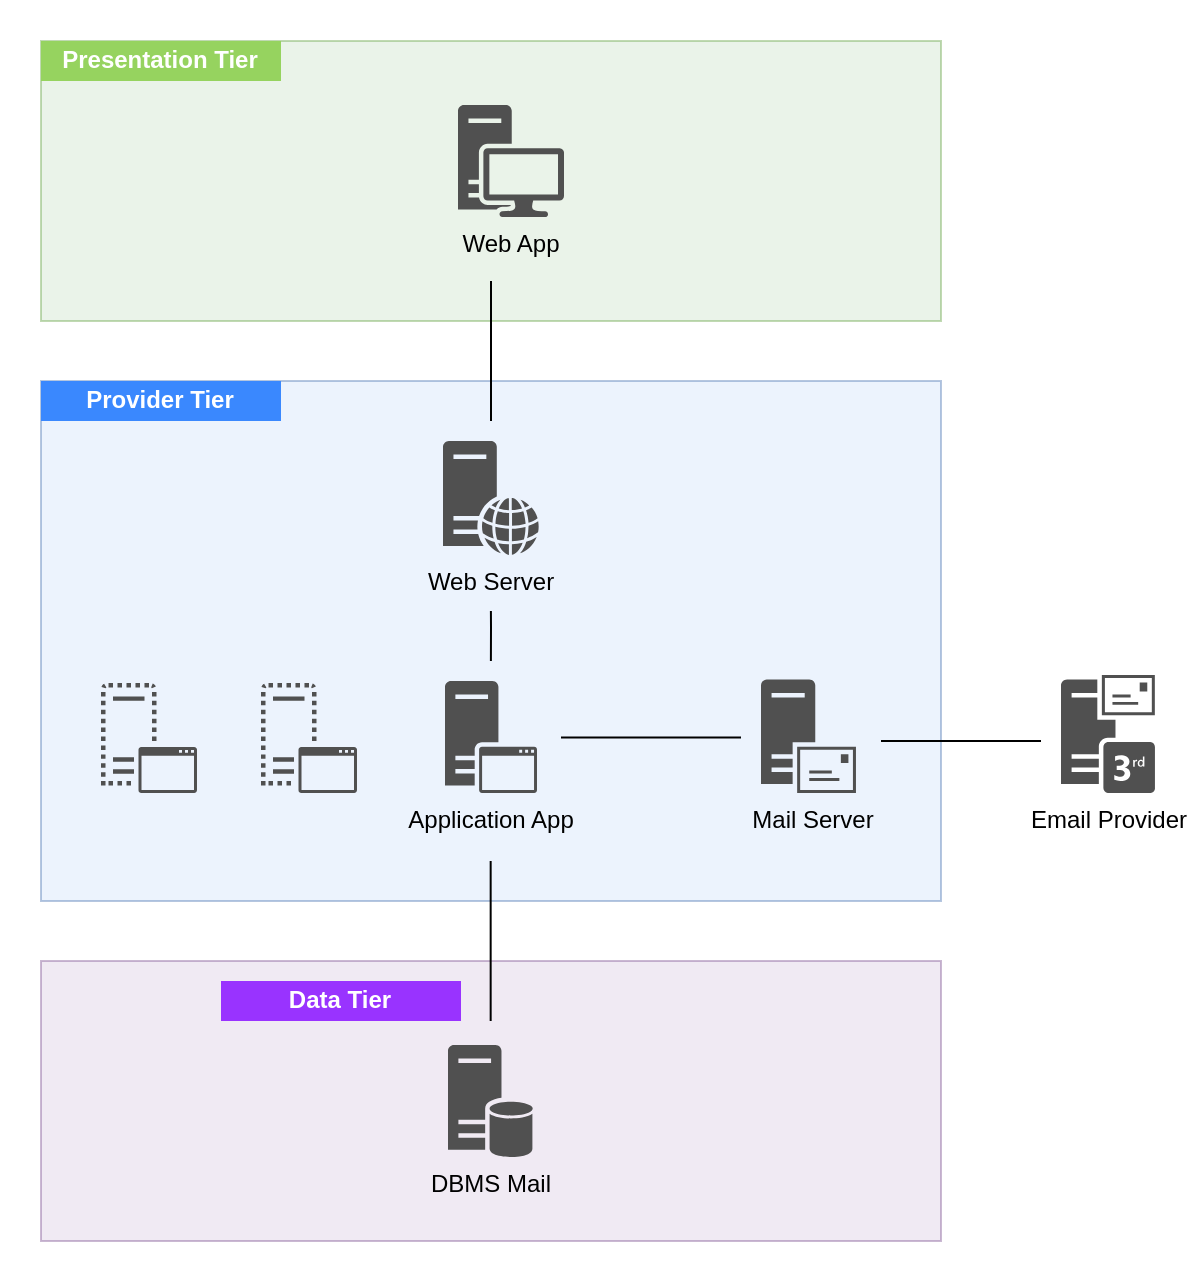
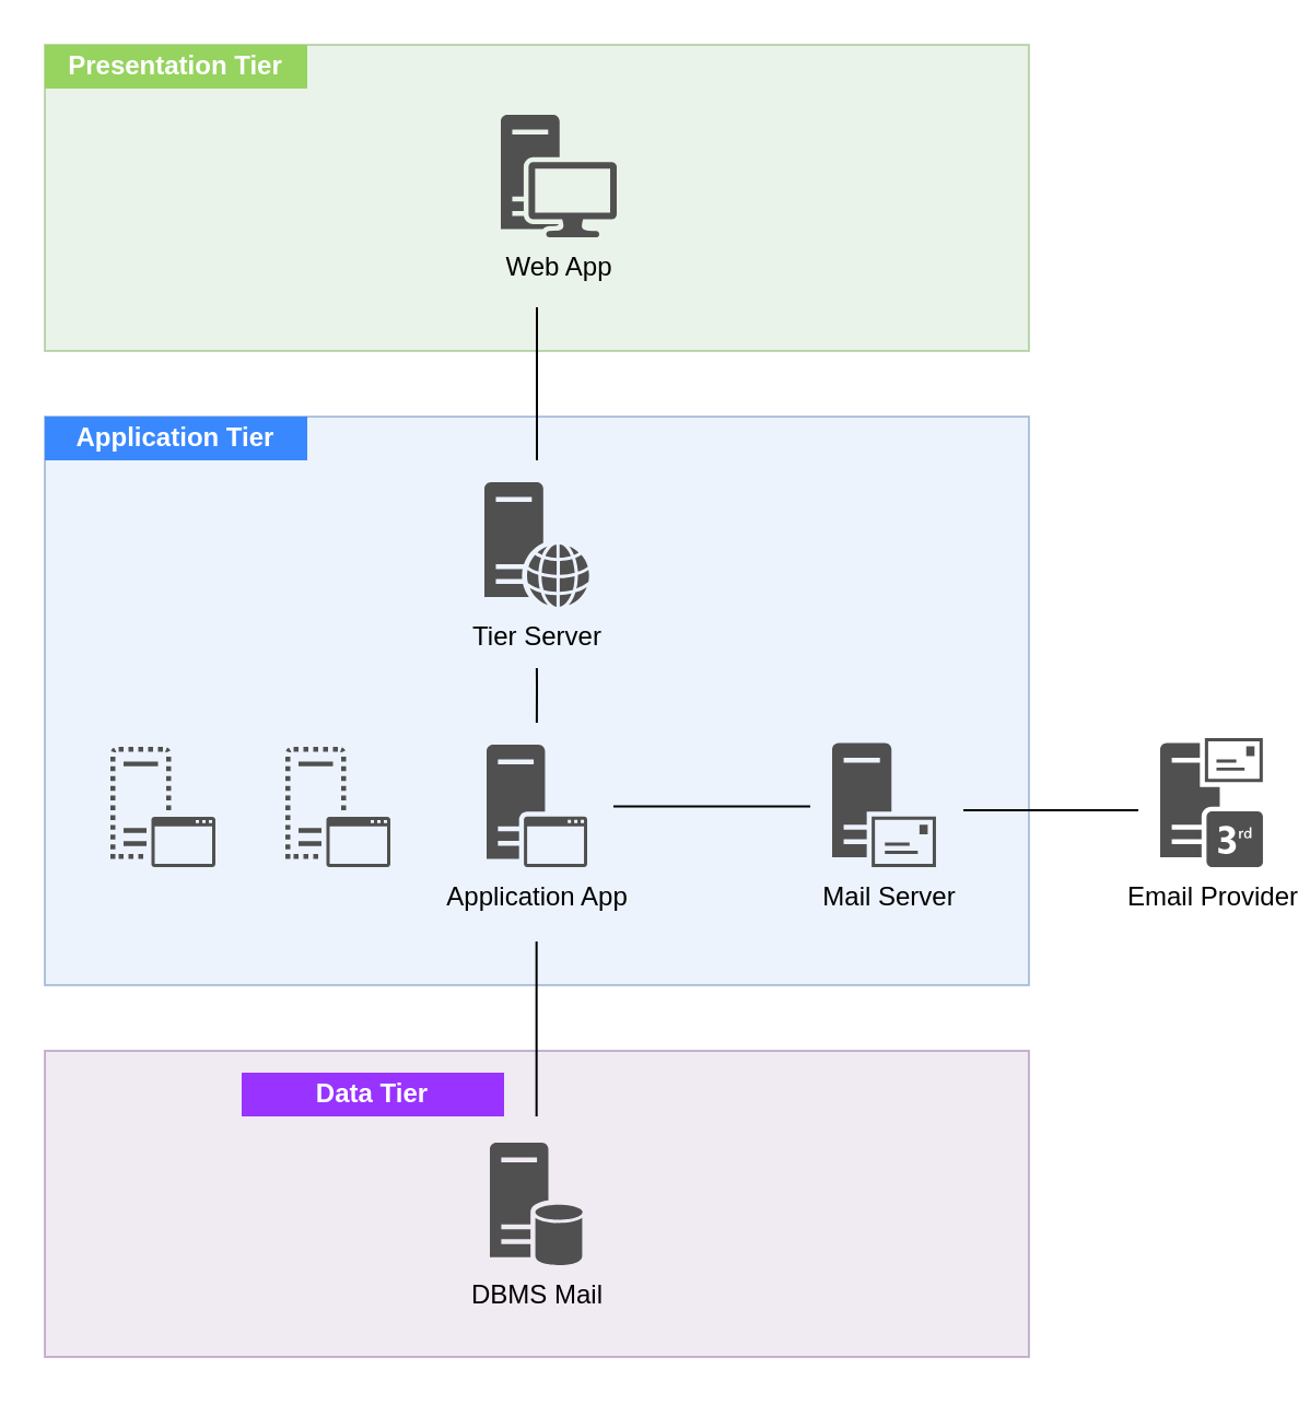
  <mxCell id="0" />
  <mxCell id="1" parent="0" />
  <mxCell id="2" value="" style="group" connectable="0" vertex="1" parent="1"><mxGeometry x="20" y="480" width="450" height="140" as="geometry" /></mxCell>
  <mxCell id="3" value="" style="rounded=0;whiteSpace=wrap;html=1;fillColor=#e1d5e7;strokeColor=#9673a6;opacity=50;" vertex="1" parent="2"><mxGeometry width="450" height="140" as="geometry" /></mxCell>
  <mxCell id="4" value="Data Tier" style="rounded=0;whiteSpace=wrap;html=1;fillColor=#9933FF;strokeColor=none;fontStyle=1;fontColor=#FFFFFF;" vertex="1" parent="2"><mxGeometry x="90" y="10" width="120" height="20" as="geometry" /></mxCell>
  <mxCell id="5" value="DBMS Mail" style="sketch=0;pointerEvents=1;shadow=0;dashed=0;html=1;strokeColor=none;fillColor=#505050;labelPosition=center;verticalLabelPosition=bottom;verticalAlign=top;outlineConnect=0;align=center;shape=mxgraph.office.servers.database_server;" vertex="1" parent="2"><mxGeometry x="203.5" y="42" width="43" height="56" as="geometry" /></mxCell>
  <mxCell id="6" value="" style="group" connectable="0" vertex="1" parent="1"><mxGeometry x="20" y="190" width="450" height="260" as="geometry" /></mxCell>
  <mxCell id="7" value="" style="rounded=0;whiteSpace=wrap;html=1;fillColor=#dae8fc;strokeColor=#6c8ebf;opacity=50;" vertex="1" parent="6"><mxGeometry width="450" height="260" as="geometry" /></mxCell>
- <mxCell id="8" value="Provider Tier" style="rounded=0;whiteSpace=wrap;html=1;fillColor=#3a88fe;strokeColor=none;fontColor=#FFFFFF;fontStyle=1" vertex="1" parent="6"><mxGeometry width="120" height="20" as="geometry" /></mxCell>
+ <mxCell id="8" value="Application Tier" style="rounded=0;whiteSpace=wrap;html=1;fillColor=#3a88fe;strokeColor=none;fontColor=#FFFFFF;fontStyle=1" vertex="1" parent="6"><mxGeometry width="120" height="20" as="geometry" /></mxCell>
  <mxCell id="9" value="" style="group" connectable="0" vertex="1" parent="1"><mxGeometry x="20" y="20" width="450" height="140" as="geometry" /></mxCell>
  <mxCell id="10" value="" style="rounded=0;whiteSpace=wrap;html=1;fillColor=#d5e8d4;strokeColor=#82b366;opacity=50;" vertex="1" parent="9"><mxGeometry width="450" height="140" as="geometry" /></mxCell>
  <mxCell id="11" value="Presentation Tier" style="rounded=0;whiteSpace=wrap;html=1;fillColor=#96d35f;strokeColor=none;fontColor=#FFFFFF;fontStyle=1" vertex="1" parent="9"><mxGeometry width="120" height="20" as="geometry" /></mxCell>
- <mxCell id="12" value="Web Server" style="sketch=0;pointerEvents=1;shadow=0;dashed=0;html=1;strokeColor=none;fillColor=#505050;labelPosition=center;verticalLabelPosition=bottom;verticalAlign=top;outlineConnect=0;align=center;shape=mxgraph.office.servers.web_server;" vertex="1" parent="1"><mxGeometry x="221" y="220" width="48" height="57" as="geometry" /></mxCell>
+ <mxCell id="12" value="Tier Server" style="sketch=0;pointerEvents=1;shadow=0;dashed=0;html=1;strokeColor=none;fillColor=#505050;labelPosition=center;verticalLabelPosition=bottom;verticalAlign=top;outlineConnect=0;align=center;shape=mxgraph.office.servers.web_server;" vertex="1" parent="1"><mxGeometry x="221" y="220" width="48" height="57" as="geometry" /></mxCell>
  <mxCell id="13" style="edgeStyle=orthogonalEdgeStyle;rounded=0;orthogonalLoop=1;jettySize=auto;html=1;endArrow=none;endFill=0;" edge="1" parent="1"><mxGeometry relative="1" as="geometry"><mxPoint x="280" y="368.3" as="sourcePoint" /><mxPoint x="370" y="368.3" as="targetPoint" /><Array as="points"><mxPoint x="281" y="369.01" /></Array></mxGeometry></mxCell>
  <mxCell id="14" value="Application App" style="sketch=0;pointerEvents=1;shadow=0;dashed=0;html=1;strokeColor=none;fillColor=#505050;labelPosition=center;verticalLabelPosition=bottom;verticalAlign=top;outlineConnect=0;align=center;shape=mxgraph.office.servers.application_server;" vertex="1" parent="1"><mxGeometry x="222" y="340" width="46" height="56" as="geometry" /></mxCell>
  <mxCell id="15" style="edgeStyle=orthogonalEdgeStyle;rounded=0;orthogonalLoop=1;jettySize=auto;html=1;endArrow=none;endFill=0;" edge="1" parent="1"><mxGeometry relative="1" as="geometry"><mxPoint x="245" y="140" as="sourcePoint" /><mxPoint x="245" y="210" as="targetPoint" /><Array as="points"><mxPoint x="245" y="166" /><mxPoint x="245" y="166" /></Array></mxGeometry></mxCell>
  <mxCell id="16" value="Web App" style="sketch=0;pointerEvents=1;shadow=0;dashed=0;html=1;strokeColor=none;fillColor=#505050;labelPosition=center;verticalLabelPosition=bottom;verticalAlign=top;outlineConnect=0;align=center;shape=mxgraph.office.devices.workstation;" vertex="1" parent="1"><mxGeometry x="228.5" y="52" width="53" height="56" as="geometry" /></mxCell>
  <mxCell id="17" value="Email Provider" style="sketch=0;pointerEvents=1;shadow=0;dashed=0;html=1;strokeColor=none;fillColor=#505050;labelPosition=center;verticalLabelPosition=bottom;verticalAlign=top;outlineConnect=0;align=center;shape=mxgraph.office.servers.3rd_party_mail_server;" vertex="1" parent="1"><mxGeometry x="530" y="337" width="47" height="59" as="geometry" /></mxCell>
  <mxCell id="18" value="" style="sketch=0;pointerEvents=1;shadow=0;dashed=0;html=1;strokeColor=none;fillColor=#505050;labelPosition=center;verticalLabelPosition=bottom;verticalAlign=top;outlineConnect=0;align=center;shape=mxgraph.office.servers.virtual_application_server;" vertex="1" parent="1"><mxGeometry x="130" y="341" width="48" height="55" as="geometry" /></mxCell>
  <mxCell id="19" value="" style="sketch=0;pointerEvents=1;shadow=0;dashed=0;html=1;strokeColor=none;fillColor=#505050;labelPosition=center;verticalLabelPosition=bottom;verticalAlign=top;outlineConnect=0;align=center;shape=mxgraph.office.servers.virtual_application_server;" vertex="1" parent="1"><mxGeometry x="50" y="341" width="48" height="55" as="geometry" /></mxCell>
  <mxCell id="20" value="" style="group;opacity=80;" connectable="0" vertex="1" parent="1"><mxGeometry x="380" y="336" width="53" height="60" as="geometry" /></mxCell>
  <mxCell id="21" value="Mail Server" style="sketch=0;pointerEvents=1;shadow=0;dashed=0;html=1;strokeColor=none;fillColor=#505050;labelPosition=center;verticalLabelPosition=bottom;verticalAlign=top;outlineConnect=0;align=center;shape=mxgraph.office.servers.exchange_hub_transport_server_role;" vertex="1" parent="20"><mxGeometry y="1" width="52" height="59" as="geometry" /></mxCell>
  <mxCell id="22" value="" style="rounded=0;whiteSpace=wrap;html=1;aspect=fixed;strokeColor=none;" vertex="1" parent="20"><mxGeometry x="31" width="22" height="22" as="geometry" /></mxCell>
  <mxCell id="23" value="" style="rounded=0;whiteSpace=wrap;html=1;strokeColor=none;aspect=fixed;fillColor=#dae8fc;opacity=50;" vertex="1" parent="20"><mxGeometry x="31" width="22" height="22" as="geometry" /></mxCell>
  <mxCell id="24" style="edgeStyle=orthogonalEdgeStyle;rounded=0;orthogonalLoop=1;jettySize=auto;html=1;endArrow=none;endFill=0;endSize=7;" edge="1" parent="1"><mxGeometry relative="1" as="geometry"><mxPoint x="244.95" y="305" as="sourcePoint" /><mxPoint x="244.95" y="330" as="targetPoint" /><Array as="points"><mxPoint x="244.86" y="313" /><mxPoint x="244.86" y="313" /></Array></mxGeometry></mxCell>
  <mxCell id="25" style="edgeStyle=orthogonalEdgeStyle;rounded=0;orthogonalLoop=1;jettySize=auto;html=1;endArrow=none;endFill=0;" edge="1" parent="1"><mxGeometry relative="1" as="geometry"><mxPoint x="440" y="370" as="sourcePoint" /><mxPoint x="520" y="370" as="targetPoint" /><Array as="points"><mxPoint x="486" y="370" /><mxPoint x="530" y="370" /></Array></mxGeometry></mxCell>
  <mxCell id="26" style="edgeStyle=orthogonalEdgeStyle;rounded=0;orthogonalLoop=1;jettySize=auto;html=1;endArrow=none;endFill=0;" edge="1" parent="1"><mxGeometry relative="1" as="geometry"><mxPoint x="244.83" y="430" as="sourcePoint" /><mxPoint x="244.83" y="510" as="targetPoint" /></mxGeometry></mxCell>
